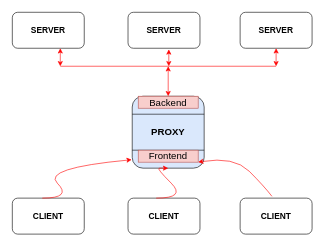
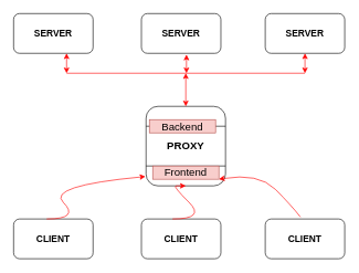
  <mxCell id="0" />
  <mxCell id="1" parent="0" />
  <mxCell id="2" value="SERVER" style="rounded=1;whiteSpace=wrap;html=1;fontStyle=1;fontSize=14;" vertex="1" parent="1"><mxGeometry x="20" y="20" width="120" height="60" as="geometry" /></mxCell>
  <mxCell id="3" value="SERVER" style="rounded=1;whiteSpace=wrap;html=1;fontStyle=1;fontSize=14;" vertex="1" parent="1"><mxGeometry x="213" y="20" width="120" height="60" as="geometry" /></mxCell>
  <mxCell id="4" value="SERVER" style="rounded=1;whiteSpace=wrap;html=1;fontStyle=1;fontSize=14;" vertex="1" parent="1"><mxGeometry x="400" y="20" width="120" height="60" as="geometry" /></mxCell>
- <mxCell id="5" value="PROXY" style="rounded=1;whiteSpace=wrap;html=1;fontStyle=1;fontSize=16;fillColor=#dae8fc;" vertex="1" parent="1"><mxGeometry x="220" y="160" width="120" height="120" as="geometry" /></mxCell>
+ <mxCell id="5" value="PROXY" style="rounded=1;whiteSpace=wrap;html=1;fontStyle=1;fontSize=16;" vertex="1" parent="1"><mxGeometry x="220" y="160" width="120" height="120" as="geometry" /></mxCell>
  <mxCell id="6" value="CLIENT" style="rounded=1;whiteSpace=wrap;html=1;fontStyle=1;fontSize=14;" vertex="1" parent="1"><mxGeometry x="20" y="330" width="120" height="60" as="geometry" /></mxCell>
  <mxCell id="7" value="CLIENT" style="rounded=1;whiteSpace=wrap;html=1;fontStyle=1;fontSize=14;" vertex="1" parent="1"><mxGeometry x="213" y="330" width="120" height="60" as="geometry" /></mxCell>
  <mxCell id="8" value="CLIENT" style="rounded=1;whiteSpace=wrap;html=1;fontStyle=1;fontSize=14;" vertex="1" parent="1"><mxGeometry x="400" y="330" width="120" height="60" as="geometry" /></mxCell>
  <mxCell id="9" value="" style="endArrow=none;html=1;entryX=1;entryY=0.25;entryDx=0;entryDy=0;exitX=0;exitY=0.25;exitDx=0;exitDy=0;" edge="1" parent="1" source="5" target="5"><mxGeometry width="50" height="50" relative="1" as="geometry"><mxPoint x="140" y="230" as="sourcePoint" /><mxPoint x="190" y="180" as="targetPoint" /></mxGeometry></mxCell>
  <mxCell id="10" value="" style="endArrow=none;html=1;entryX=1;entryY=0.75;entryDx=0;entryDy=0;exitX=0;exitY=0.75;exitDx=0;exitDy=0;" edge="1" parent="1" source="5" target="5"><mxGeometry width="50" height="50" relative="1" as="geometry"><mxPoint x="120" y="280" as="sourcePoint" /><mxPoint x="170" y="230" as="targetPoint" /></mxGeometry></mxCell>
  <mxCell id="11" value="" style="endArrow=none;html=1;fontSize=16;strokeColor=#FF0000;" edge="1" parent="1"><mxGeometry width="50" height="50" relative="1" as="geometry"><mxPoint x="100" y="110" as="sourcePoint" /><mxPoint x="460" y="110" as="targetPoint" /></mxGeometry></mxCell>
  <mxCell id="12" value="" style="endArrow=classic;startArrow=classic;html=1;fontSize=16;strokeColor=#FF0000;" edge="1" parent="1"><mxGeometry width="50" height="50" relative="1" as="geometry"><mxPoint x="100" y="110" as="sourcePoint" /><mxPoint x="100" y="80" as="targetPoint" /></mxGeometry></mxCell>
  <mxCell id="13" value="" style="endArrow=classic;startArrow=classic;html=1;fontSize=16;entryX=0.567;entryY=1.033;entryDx=0;entryDy=0;entryPerimeter=0;strokeColor=#FF0000;" edge="1" parent="1" target="3"><mxGeometry width="50" height="50" relative="1" as="geometry"><mxPoint x="281" y="110" as="sourcePoint" /><mxPoint x="210" y="50" as="targetPoint" /></mxGeometry></mxCell>
  <mxCell id="14" value="" style="endArrow=classic;startArrow=classic;html=1;fontSize=16;entryX=0.5;entryY=1;entryDx=0;entryDy=0;strokeColor=#FF0000;" edge="1" parent="1" target="4"><mxGeometry width="50" height="50" relative="1" as="geometry"><mxPoint x="460" y="110" as="sourcePoint" /><mxPoint x="390" y="50" as="targetPoint" /></mxGeometry></mxCell>
  <mxCell id="15" value="" style="endArrow=classic;startArrow=classic;html=1;fontSize=16;strokeColor=#FF0000;" edge="1" parent="1" source="5"><mxGeometry width="50" height="50" relative="1" as="geometry"><mxPoint x="250" y="160" as="sourcePoint" /><mxPoint x="280" y="110" as="targetPoint" /></mxGeometry></mxCell>
  <mxCell id="16" value="" style="curved=1;endArrow=classic;html=1;fontSize=16;entryX=-0.008;entryY=0.883;entryDx=0;entryDy=0;entryPerimeter=0;strokeColor=#FF0000;" edge="1" parent="1" target="5"><mxGeometry width="50" height="50" relative="1" as="geometry"><mxPoint x="70" y="330" as="sourcePoint" /><mxPoint x="120" y="280" as="targetPoint" /><Array as="points"><mxPoint x="120" y="330" /><mxPoint x="70" y="280" /></Array></mxGeometry></mxCell>
  <mxCell id="17" value="" style="curved=1;endArrow=classic;html=1;fontSize=16;strokeColor=#FF0000;" edge="1" parent="1"><mxGeometry width="50" height="50" relative="1" as="geometry"><mxPoint x="260" y="330" as="sourcePoint" /><mxPoint x="280" y="280" as="targetPoint" /><Array as="points"><mxPoint x="310" y="330" /><mxPoint x="260" y="280" /><mxPoint x="270" y="280" /></Array></mxGeometry></mxCell>
  <mxCell id="18" value="" style="curved=1;endArrow=classic;html=1;fontSize=16;exitX=0.442;exitY=-0.05;exitDx=0;exitDy=0;exitPerimeter=0;strokeColor=#FF0000;" edge="1" parent="1" source="8"><mxGeometry width="50" height="50" relative="1" as="geometry"><mxPoint x="390" y="310" as="sourcePoint" /><mxPoint x="330" y="270" as="targetPoint" /><Array as="points"><mxPoint x="440" y="310" /><mxPoint x="390" y="260" /></Array></mxGeometry></mxCell>
  <mxCell id="19" value="Frontend" style="text;html=1;strokeColor=#b85450;fillColor=#f8cecc;align=center;verticalAlign=middle;whiteSpace=wrap;rounded=0;fontSize=16;" vertex="1" parent="1"><mxGeometry x="230" y="250" width="100" height="20" as="geometry" /></mxCell>
- <mxCell id="20" value="Backend" style="text;html=1;strokeColor=#b85450;fillColor=#f8cecc;align=center;verticalAlign=middle;whiteSpace=wrap;rounded=0;fontSize=16;" vertex="1" parent="1"><mxGeometry x="230" y="160" width="100" height="20" as="geometry" /></mxCell>
+ <mxCell id="20" value="Backend" style="text;html=1;strokeColor=#b85450;fillColor=#f8cecc;align=center;verticalAlign=middle;whiteSpace=wrap;rounded=0;fontSize=16;" vertex="1" parent="1"><mxGeometry x="225" y="180" width="100" height="20" as="geometry" /></mxCell>
